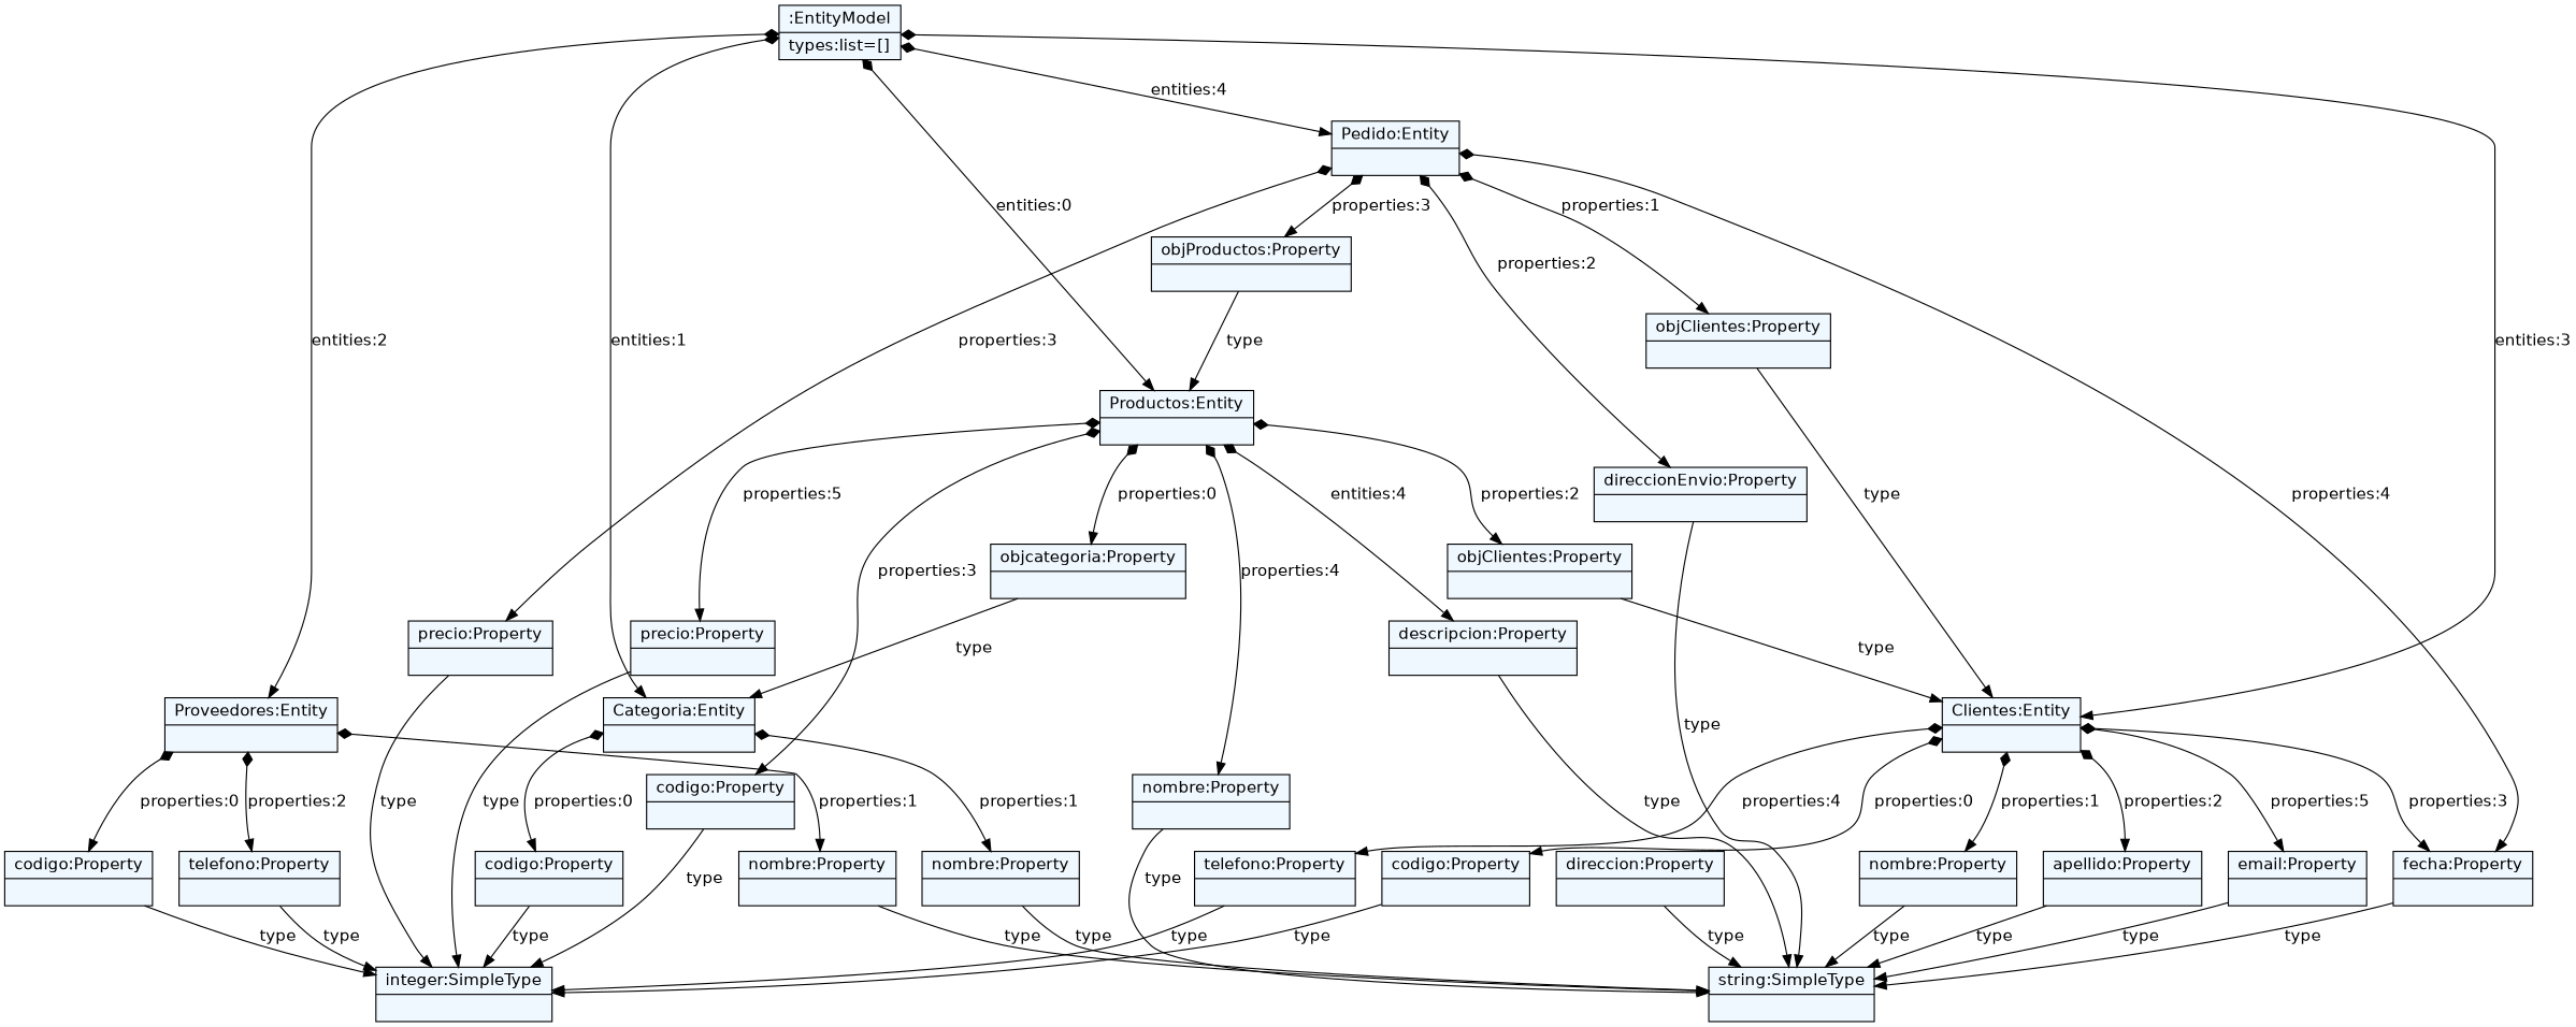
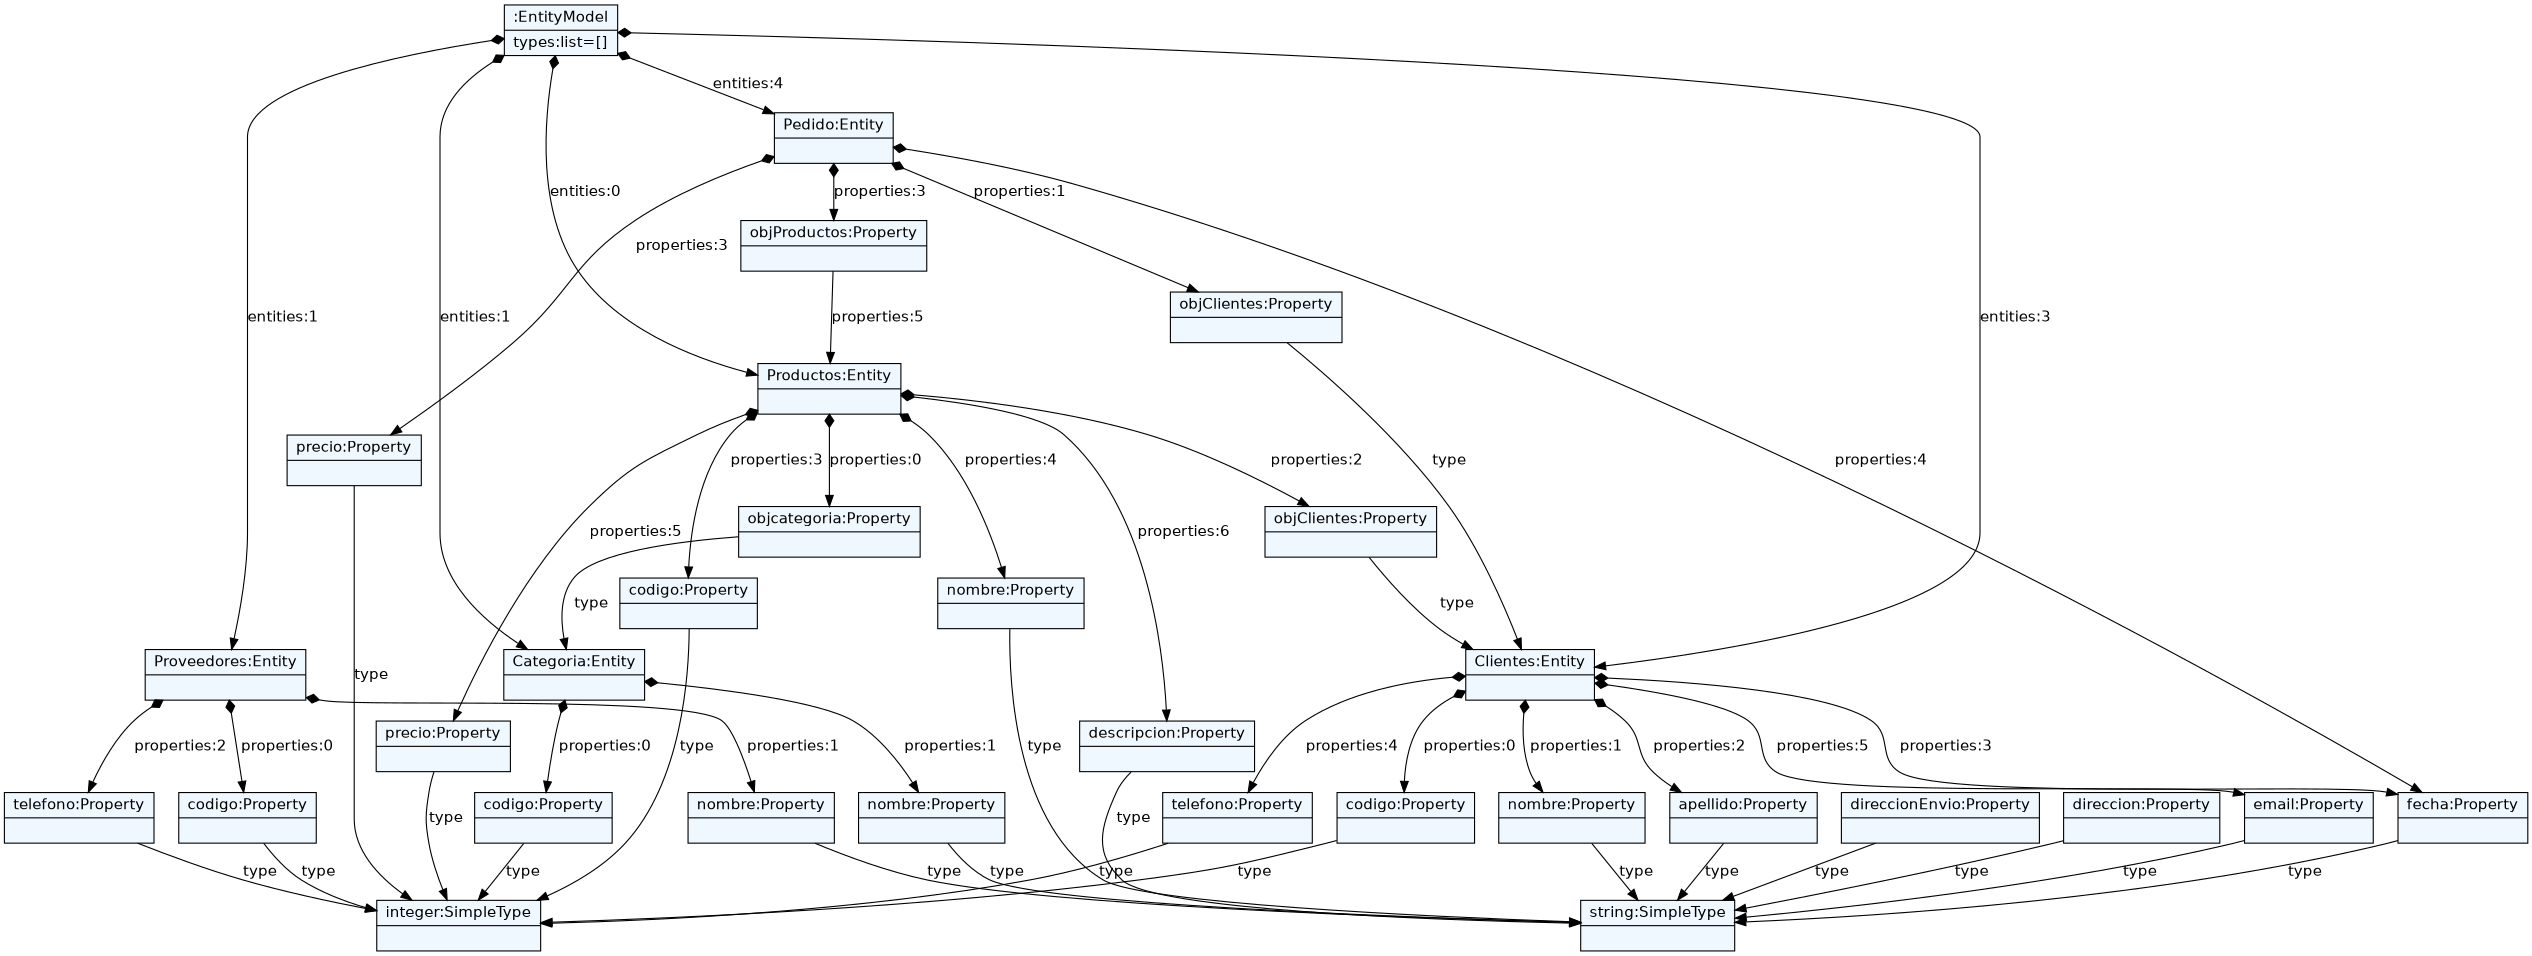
  digraph {
    fontname="DejaVu Sans"
    fontsize=8
    nodesep=0.3
    node [fillcolor=aliceblue fontname="DejaVu Sans" shape=record style=filled]
    edge [arrowtail=diamond dir=both fontname="DejaVu Sans"]
    n1 [label="{:EntityModel|types:list=[]\l}"]
    n2 [label="{Productos:Entity|}"]
    n3 [label="{Categoria:Entity|}"]
    n4 [label="{Proveedores:Entity|}"]
    n5 [label="{Clientes:Entity|}"]
    n6 [label="{Pedido:Entity|}"]
    n7 [label="{objcategoria:Property|}"]
    n8 [label="{objClientes:Property|}"]
    n9 [label="{codigo:Property|}"]
    n10 [label="{nombre:Property|}"]
    n11 [label="{precio:Property|}"]
    n12 [label="{descripcion:Property|}"]
    n13 [label="{codigo:Property|}"]
    n14 [label="{nombre:Property|}"]
    n15 [label="{codigo:Property|}"]
    n16 [label="{nombre:Property|}"]
    n17 [label="{telefono:Property|}"]
    n18 [label="{codigo:Property|}"]
    n19 [label="{nombre:Property|}"]
    n20 [label="{apellido:Property|}"]
    n21 [label="{telefono:Property|}"]
    n22 [label="{email:Property|}"]
    n23 [label="{fecha:Property|}"]
    n24 [label="{objProductos:Property|}"]
    n25 [label="{objClientes:Property|}"]
    n26 [label="{direccionEnvio:Property|}"]
    n27 [label="{precio:Property|}"]
    n28 [label="{integer:SimpleType|}"]
    n29 [label="{string:SimpleType|}"]
    n30 [label="{direccion:Property|}"]
    n1 -> n2 [label="entities:0"]
    n1 -> n3 [label="entities:1"]
-   n1 -> n4 [label="entities:2"]
+   n1 -> n4 [label="entities:1"]
    n1 -> n5 [label="entities:3"]
    n1 -> n6 [label="entities:4"]
    n2 -> n7 [label="properties:0"]
    n2 -> n8 [label="properties:2"]
    n2 -> n9 [label="properties:3"]
    n2 -> n10 [label="properties:4"]
    n2 -> n11 [label="properties:5"]
-   n2 -> n12 [label="entities:4"]
+   n2 -> n12 [label="properties:6"]
    n3 -> n13 [label="properties:0"]
    n3 -> n14 [label="properties:1"]
    n4 -> n15 [label="properties:0"]
    n4 -> n16 [label="properties:1"]
    n4 -> n17 [label="properties:2"]
    n5 -> n18 [label="properties:0"]
    n5 -> n19 [label="properties:1"]
    n5 -> n20 [label="properties:2"]
    n5 -> n21 [label="properties:4"]
    n5 -> n22 [label="properties:5"]
    n5 -> n23 [label="properties:3"]
    n6 -> n23 [label="properties:4"]
    n6 -> n24 [label="properties:3"]
    n6 -> n25 [label="properties:1"]
-   n6 -> n26 [label="properties:2"]
    n6 -> n27 [label="properties:3"]
    n7 -> n3 [arrowtail=empty dir=black label=type]
    n8 -> n5 [arrowtail=empty dir=black label=type]
    n9 -> n28 [arrowtail=empty dir=black label=type]
    n10 -> n29 [arrowtail=empty dir=black label=type]
    n11 -> n28 [arrowtail=empty dir=black label=type]
    n12 -> n29 [arrowtail=empty dir=black label=type]
    n13 -> n28 [arrowtail=empty dir=black label=type]
    n14 -> n29 [arrowtail=empty dir=black label=type]
    n15 -> n28 [arrowtail=empty dir=black label=type]
    n16 -> n29 [arrowtail=empty dir=black label=type]
    n17 -> n28 [arrowtail=empty dir=black label=type]
    n18 -> n28 [arrowtail=empty dir=black label=type]
    n19 -> n29 [arrowtail=empty dir=black label=type]
    n20 -> n29 [arrowtail=empty dir=black label=type]
    n21 -> n28 [arrowtail=empty dir=black label=type]
    n22 -> n29 [arrowtail=empty dir=black label=type]
    n23 -> n29 [arrowtail=empty dir=black label=type]
-   n24 -> n2 [arrowtail=empty dir=black label=type]
+   n24 -> n2 [arrowtail=empty dir=black label="properties:5"]
    n25 -> n5 [arrowtail=empty dir=black label=type]
    n26 -> n29 [arrowtail=empty dir=black label=type]
    n27 -> n28 [arrowtail=empty dir=black label=type]
    n30 -> n29 [arrowtail=empty dir=black label=type]
  }
